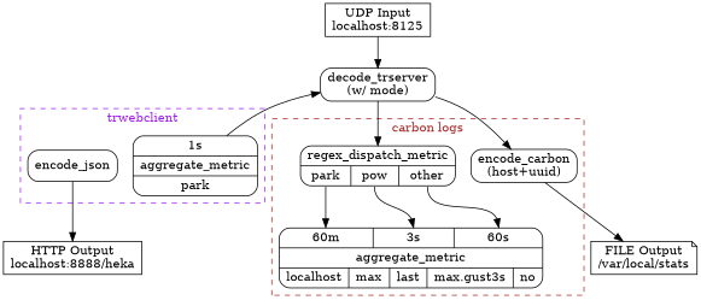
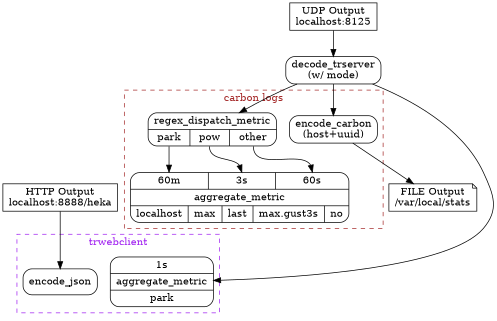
  digraph {
    node [group=carb shape=record style=rounded]
    n1 [label="FILE Output\n/var/local/stats" shape=note style=solid]
    n2 [group=trw label="HTTP Output\nlocalhost:8888/heka" shape=box style=solid]
    n3 [label="{regex_dispatch_metric|{<park>park|<pow>pow|<other>other}}"]
    n4 [label="{{<park>60m|<pow>3s|<other>60s}|aggregate_metric|{localhost|max|last|max.gust3s|no}}"]
    n5 [label="encode_carbon\n(host+uuid)"]
    n6 [group=trw label="{{1s}|aggregate_metric|{park}}"]
    n7 [group=trw label=encode_json]
    n8 [label="decode_trserver\n(w/ mode)" group=""]
-   n9 [label="UDP Input\nlocalhost:8125" shape=box style=solid group=""]
+   n9 [label="UDP Output\nlocalhost:8125" shape=box style=solid group=""]
    subgraph sub_1 {
      rank=same
      n1
      n2
    }
    subgraph cluster_2 {
      color=brown
      fontcolor=brown
      label="carbon logs"
      style=dashed
      n3
      n4
      n5
    }
    subgraph cluster_3 {
      color=purple
      fontcolor=purple
      label=trwebclient
      style=dashed
      n6
      n7
    }
    n3 -> n4 [headport=park tailport=park]
    n3 -> n4 [headport=pow tailport=pow]
    n3 -> n4 [headport=other tailport=other]
    n5 -> n1
-   n7 -> n2
+   n2 -> n7
    n8 -> n3
    n8 -> n5
-   n6 -> n8
+   n8 -> n6
    n9 -> n8
  }
